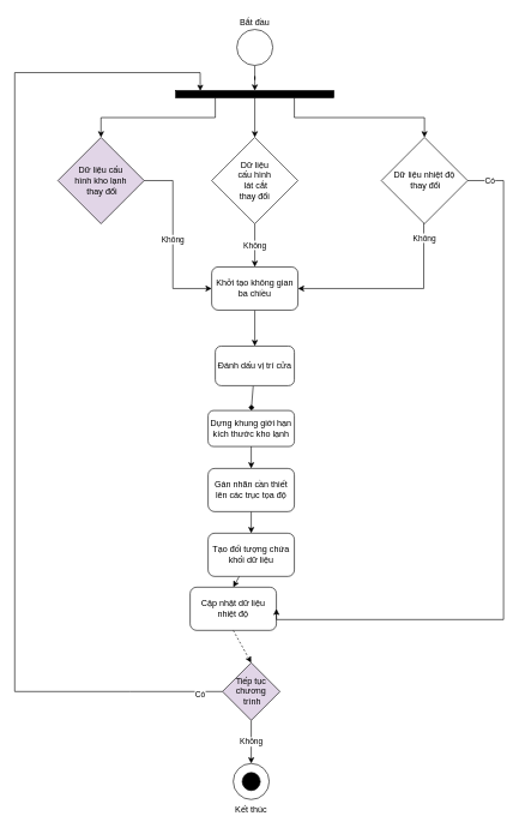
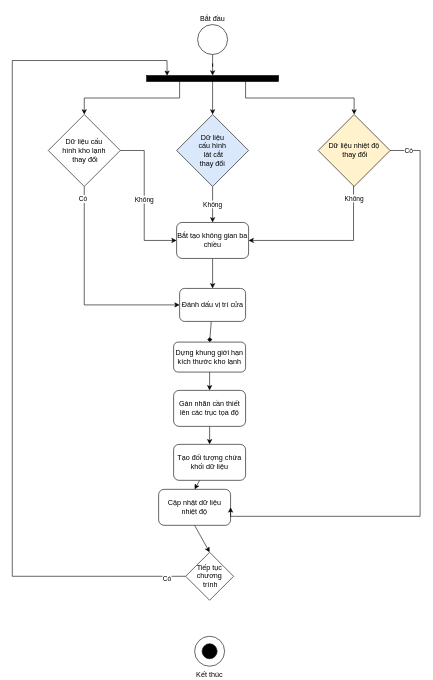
  <mxCell id="0" />
  <mxCell id="1" parent="0" />
  <mxCell id="2" style="edgeStyle=orthogonalEdgeStyle;rounded=0;orthogonalLoop=1;jettySize=auto;html=1;entryX=0.5;entryY=0;entryDx=0;entryDy=0;" edge="1" parent="1" source="3" target="5"><mxGeometry relative="1" as="geometry" /></mxCell>
- <mxCell id="3" value="Khởi tạo không gian ba chiều" style="rounded=1;whiteSpace=wrap;html=1;" vertex="1" parent="1"><mxGeometry x="294" y="370" width="120" height="60" as="geometry" /></mxCell>
+ <mxCell id="3" value="Bắt tạo không gian ba chiều" style="rounded=1;whiteSpace=wrap;html=1;" vertex="1" parent="1"><mxGeometry x="294" y="370" width="120" height="60" as="geometry" /></mxCell>
  <mxCell id="4" style="rounded=0;orthogonalLoop=1;jettySize=auto;html=1;entryX=0.5;entryY=0;entryDx=0;entryDy=0;endArrow=diamond;" edge="1" parent="1" source="5" target="7"><mxGeometry relative="1" as="geometry" /></mxCell>
  <mxCell id="5" value="Đánh dấu vị trí cửa" style="rounded=1;whiteSpace=wrap;html=1;" vertex="1" parent="1"><mxGeometry x="299" y="480" width="110" height="55" as="geometry" /></mxCell>
  <mxCell id="6" style="edgeStyle=none;rounded=0;orthogonalLoop=1;jettySize=auto;html=1;entryX=0.5;entryY=0;entryDx=0;entryDy=0;" edge="1" parent="1" source="7" target="11"><mxGeometry relative="1" as="geometry" /></mxCell>
  <mxCell id="7" value="Dựng khung giới hạn kích thước kho lạnh" style="rounded=1;whiteSpace=wrap;html=1;" vertex="1" parent="1"><mxGeometry x="289" y="569.5" width="120" height="50" as="geometry" /></mxCell>
  <mxCell id="8" style="edgeStyle=none;rounded=0;orthogonalLoop=1;jettySize=auto;html=1;entryX=0.5;entryY=0;entryDx=0;entryDy=0;" edge="1" parent="1" source="9" target="13"><mxGeometry relative="1" as="geometry" /></mxCell>
  <mxCell id="9" value="Tạo đối tượng chứa khối dữ liệu" style="rounded=1;whiteSpace=wrap;html=1;" vertex="1" parent="1"><mxGeometry x="289" y="740" width="120" height="60" as="geometry" /></mxCell>
  <mxCell id="10" style="edgeStyle=none;rounded=0;orthogonalLoop=1;jettySize=auto;html=1;entryX=0.5;entryY=0;entryDx=0;entryDy=0;" edge="1" parent="1" source="11" target="9"><mxGeometry relative="1" as="geometry" /></mxCell>
  <mxCell id="11" value="Gán nhãn cần thiết lên các trục tọa độ" style="rounded=1;whiteSpace=wrap;html=1;" vertex="1" parent="1"><mxGeometry x="289" y="650" width="120" height="60" as="geometry" /></mxCell>
- <mxCell id="12" style="edgeStyle=none;rounded=0;orthogonalLoop=1;jettySize=auto;html=1;exitX=0.5;exitY=1;exitDx=0;exitDy=0;entryX=0.5;entryY=0;entryDx=0;entryDy=0;dashed=1;" edge="1" parent="1" source="13" target="33"><mxGeometry relative="1" as="geometry" /></mxCell>
+ <mxCell id="12" style="edgeStyle=none;rounded=0;orthogonalLoop=1;jettySize=auto;html=1;exitX=0.5;exitY=1;exitDx=0;exitDy=0;entryX=0.5;entryY=0;entryDx=0;entryDy=0;" edge="1" parent="1" source="13" target="33"><mxGeometry relative="1" as="geometry" /></mxCell>
  <mxCell id="13" value="Cập nhật dữ liệu nhiệt độ" style="rounded=1;whiteSpace=wrap;html=1;" vertex="1" parent="1"><mxGeometry x="264" y="815" width="120" height="60" as="geometry" /></mxCell>
  <mxCell id="14" style="edgeStyle=orthogonalEdgeStyle;rounded=0;orthogonalLoop=1;jettySize=auto;html=1;entryX=0;entryY=0.5;entryDx=0;entryDy=0;" edge="1" parent="1" source="15" target="23"><mxGeometry relative="1" as="geometry" /></mxCell>
  <mxCell id="15" value="Bắt đầu" style="ellipse;whiteSpace=wrap;html=1;aspect=fixed;labelPosition=center;verticalLabelPosition=top;align=center;verticalAlign=bottom;" vertex="1" parent="1"><mxGeometry x="329" y="40" width="50" height="50" as="geometry" /></mxCell>
  <mxCell id="16" value="Không" style="rounded=0;orthogonalLoop=1;jettySize=auto;html=1;exitX=1;exitY=0.5;exitDx=0;exitDy=0;entryX=0;entryY=0.5;entryDx=0;entryDy=0;" edge="1" parent="1" source="19" target="3"><mxGeometry relative="1" as="geometry"><mxPoint x="310" y="370" as="targetPoint" /><Array as="points"><mxPoint x="240" y="250" /><mxPoint x="240" y="400" /></Array></mxGeometry></mxCell>
- <mxCell id="19" value="Dữ liệu cấu &lt;br&gt;hình kho lạnh&lt;br&gt;&amp;nbsp;thay đổi" style="rhombus;whiteSpace=wrap;html=1;strokeColor=#000000;strokeWidth=1;fillColor=#e1d5e7;" vertex="1" parent="1"><mxGeometry x="80" y="190" width="120" height="120" as="geometry" /></mxCell>
+ <mxCell id="17" style="edgeStyle=orthogonalEdgeStyle;rounded=0;orthogonalLoop=1;jettySize=auto;html=1;entryX=0;entryY=0.5;entryDx=0;entryDy=0;exitX=0.5;exitY=1;exitDx=0;exitDy=0;" edge="1" parent="1" source="19" target="5"><mxGeometry relative="1" as="geometry" /></mxCell>
+ <mxCell id="18" value="Có" style="edgeLabel;html=1;align=center;verticalAlign=middle;resizable=0;points=[];" vertex="1" connectable="0" parent="17"><mxGeometry x="-0.888" y="-3" relative="1" as="geometry"><mxPoint as="offset" /></mxGeometry></mxCell>
+ <mxCell id="19" value="Dữ liệu cấu &lt;br&gt;hình kho lạnh&lt;br&gt;&amp;nbsp;thay đổi" style="rhombus;whiteSpace=wrap;html=1;strokeColor=#000000;strokeWidth=1;fillColor=#FFFFFF;" vertex="1" parent="1"><mxGeometry x="80" y="190" width="120" height="120" as="geometry" /></mxCell>
  <mxCell id="20" style="edgeStyle=orthogonalEdgeStyle;rounded=0;orthogonalLoop=1;jettySize=auto;html=1;entryX=0.5;entryY=0;entryDx=0;entryDy=0;exitX=1;exitY=0.75;exitDx=0;exitDy=0;" edge="1" parent="1" source="23" target="19"><mxGeometry relative="1" as="geometry" /></mxCell>
  <mxCell id="21" style="edgeStyle=orthogonalEdgeStyle;rounded=0;orthogonalLoop=1;jettySize=auto;html=1;entryX=0.5;entryY=0;entryDx=0;entryDy=0;exitX=1;exitY=0.25;exitDx=0;exitDy=0;" edge="1" parent="1" source="23" target="27"><mxGeometry relative="1" as="geometry" /></mxCell>
  <mxCell id="22" style="rounded=0;orthogonalLoop=1;jettySize=auto;html=1;entryX=0.5;entryY=0;entryDx=0;entryDy=0;exitX=1;exitY=0.5;exitDx=0;exitDy=0;" edge="1" parent="1" source="23" target="29"><mxGeometry relative="1" as="geometry" /></mxCell>
  <mxCell id="23" value="" style="rounded=0;whiteSpace=wrap;html=1;strokeColor=#000000;strokeWidth=1;fillColor=#000000;rotation=90;" vertex="1" parent="1"><mxGeometry x="349" y="20" width="10" height="220" as="geometry" /></mxCell>
  <mxCell id="24" style="rounded=0;orthogonalLoop=1;jettySize=auto;html=1;entryX=1;entryY=0.5;entryDx=0;entryDy=0;exitX=0.492;exitY=0.974;exitDx=0;exitDy=0;exitPerimeter=0;" edge="1" parent="1" source="27" target="3"><mxGeometry relative="1" as="geometry"><Array as="points"><mxPoint x="589" y="400" /></Array></mxGeometry></mxCell>
  <mxCell id="25" value="Không" style="edgeLabel;html=1;align=center;verticalAlign=middle;resizable=0;points=[];" vertex="1" connectable="0" parent="24"><mxGeometry x="-0.828" relative="1" as="geometry"><mxPoint as="offset" /></mxGeometry></mxCell>
  <mxCell id="26" value="Có" style="edgeStyle=orthogonalEdgeStyle;rounded=0;orthogonalLoop=1;jettySize=auto;html=1;entryX=1;entryY=0.5;entryDx=0;entryDy=0;" edge="1" parent="1" source="27" target="13"><mxGeometry x="-0.937" relative="1" as="geometry"><Array as="points"><mxPoint x="700" y="250" /><mxPoint x="700" y="860" /></Array><mxPoint as="offset" /></mxGeometry></mxCell>
- <mxCell id="27" value="Dữ liệu nhiệt độ&lt;br&gt;&amp;nbsp;thay đổi" style="rhombus;whiteSpace=wrap;html=1;strokeColor=#000000;strokeWidth=1;fillColor=#FFFFFF;" vertex="1" parent="1"><mxGeometry x="530" y="190" width="120" height="120" as="geometry" /></mxCell>
+ <mxCell id="27" value="Dữ liệu nhiệt độ&lt;br&gt;&amp;nbsp;thay đổi" style="rhombus;whiteSpace=wrap;html=1;strokeColor=#000000;strokeWidth=1;fillColor=#fff2cc;" vertex="1" parent="1"><mxGeometry x="530" y="190" width="120" height="120" as="geometry" /></mxCell>
  <mxCell id="28" value="Không" style="rounded=0;orthogonalLoop=1;jettySize=auto;html=1;exitX=0.5;exitY=1;exitDx=0;exitDy=0;entryX=0.5;entryY=0;entryDx=0;entryDy=0;" edge="1" parent="1" source="29" target="3"><mxGeometry relative="1" as="geometry" /></mxCell>
- <mxCell id="29" value="Dữ liệu &lt;br&gt;cấu hình&lt;br&gt;&amp;nbsp;lát cắt &lt;br&gt;thay đổi" style="rhombus;whiteSpace=wrap;html=1;strokeColor=#000000;strokeWidth=1;fillColor=#FFFFFF;" vertex="1" parent="1"><mxGeometry x="294" y="190" width="120" height="120" as="geometry" /></mxCell>
+ <mxCell id="29" value="Dữ liệu &lt;br&gt;cấu hình&lt;br&gt;&amp;nbsp;lát cắt &lt;br&gt;thay đổi" style="rhombus;whiteSpace=wrap;html=1;strokeColor=#000000;strokeWidth=1;fillColor=#dae8fc;" vertex="1" parent="1"><mxGeometry x="294" y="190" width="120" height="120" as="geometry" /></mxCell>
  <mxCell id="30" style="edgeStyle=none;rounded=0;orthogonalLoop=1;jettySize=auto;html=1;exitX=0;exitY=0.5;exitDx=0;exitDy=0;entryX=0.045;entryY=0.845;entryDx=0;entryDy=0;entryPerimeter=0;" edge="1" parent="1" source="33" target="23"><mxGeometry relative="1" as="geometry"><Array as="points"><mxPoint x="180" y="960" /><mxPoint x="20" y="960" /><mxPoint x="20" y="100" /><mxPoint x="278" y="100" /></Array></mxGeometry></mxCell>
  <mxCell id="31" value="Có" style="edgeLabel;html=1;align=center;verticalAlign=middle;resizable=0;points=[];" vertex="1" connectable="0" parent="30"><mxGeometry x="-0.956" y="3" relative="1" as="geometry"><mxPoint as="offset" /></mxGeometry></mxCell>
- <mxCell id="32" value="Không" style="edgeStyle=none;rounded=0;orthogonalLoop=1;jettySize=auto;html=1;exitX=0.5;exitY=1;exitDx=0;exitDy=0;entryX=0.5;entryY=0;entryDx=0;entryDy=0;" edge="1" parent="1" source="33" target="35"><mxGeometry relative="1" as="geometry"><mxPoint x="349" y="1050" as="targetPoint" /></mxGeometry></mxCell>
- <mxCell id="33" value="Tiếp tục chương&lt;br&gt;&amp;nbsp;trình" style="rhombus;whiteSpace=wrap;html=1;strokeColor=#000000;strokeWidth=1;fillColor=#e1d5e7;" vertex="1" parent="1"><mxGeometry x="309" y="920" width="80" height="80" as="geometry" /></mxCell>
+ <mxCell id="33" value="Tiếp tục chương&lt;br&gt;&amp;nbsp;trình" style="rhombus;whiteSpace=wrap;html=1;strokeColor=#000000;strokeWidth=1;fillColor=#FFFFFF;" vertex="1" parent="1"><mxGeometry x="309" y="920" width="80" height="80" as="geometry" /></mxCell>
  <mxCell id="34" value="" style="group" vertex="1" connectable="0" parent="1"><mxGeometry x="324" y="1060" width="50" height="50" as="geometry" /></mxCell>
  <mxCell id="35" value="Kết thúc" style="ellipse;whiteSpace=wrap;html=1;aspect=fixed;strokeColor=#000000;strokeWidth=1;fillColor=#FFFFFF;labelPosition=center;verticalLabelPosition=bottom;align=center;verticalAlign=top;" vertex="1" parent="34"><mxGeometry width="50" height="50" as="geometry" /></mxCell>
  <mxCell id="36" value="" style="ellipse;whiteSpace=wrap;html=1;aspect=fixed;strokeColor=#000000;strokeWidth=1;fillColor=#000000;" vertex="1" parent="34"><mxGeometry x="12.5" y="12.5" width="25" height="25" as="geometry" /></mxCell>
